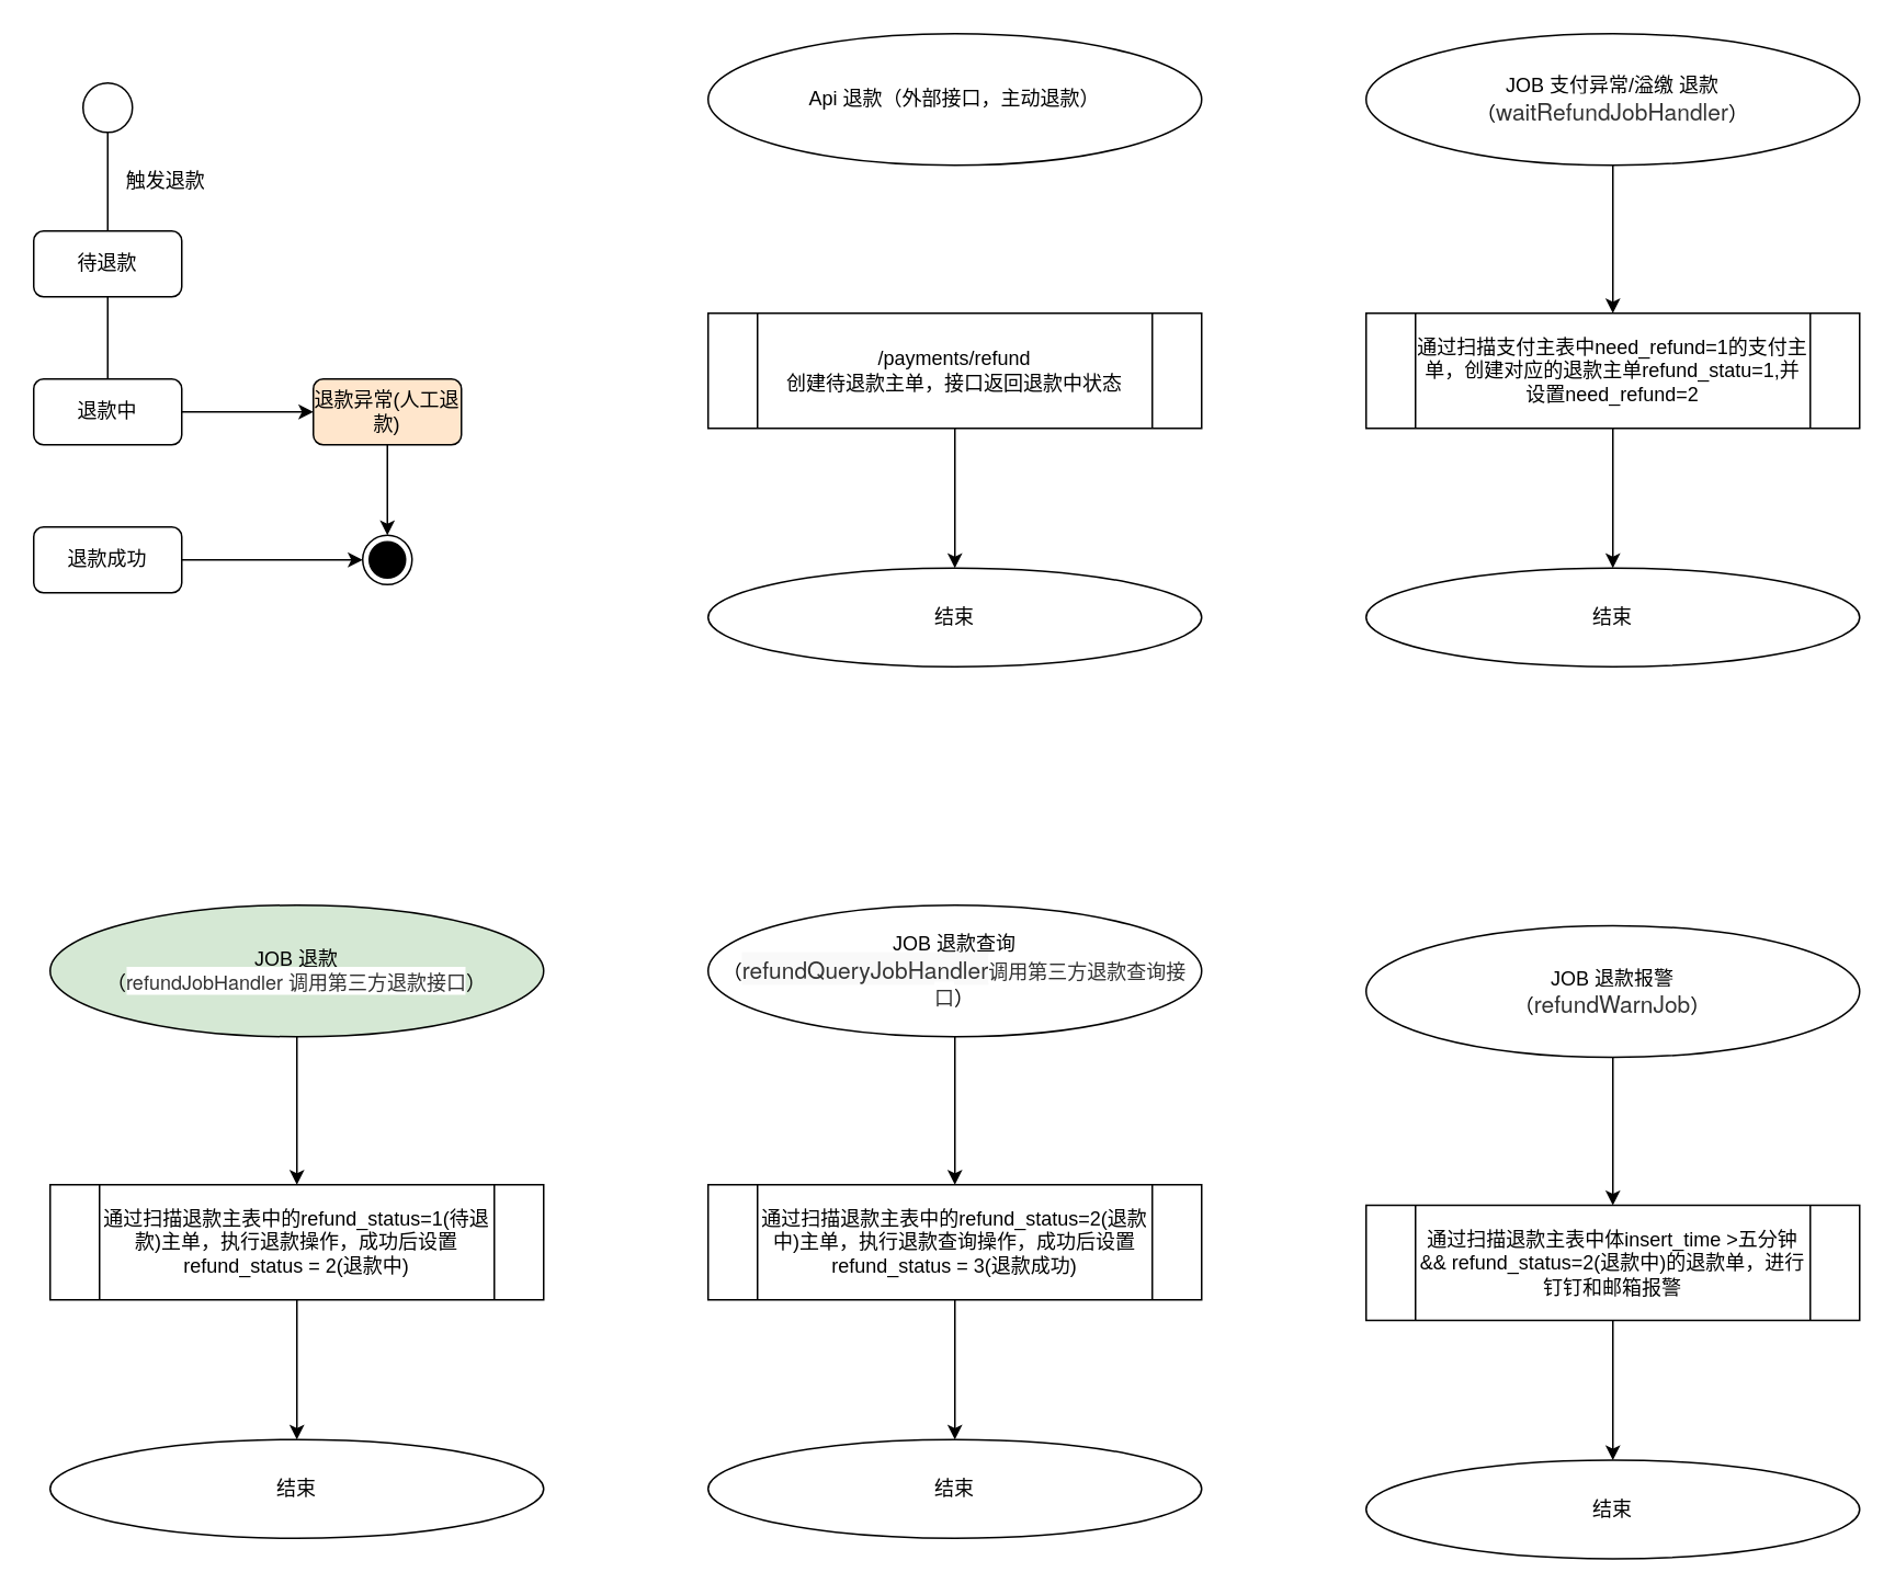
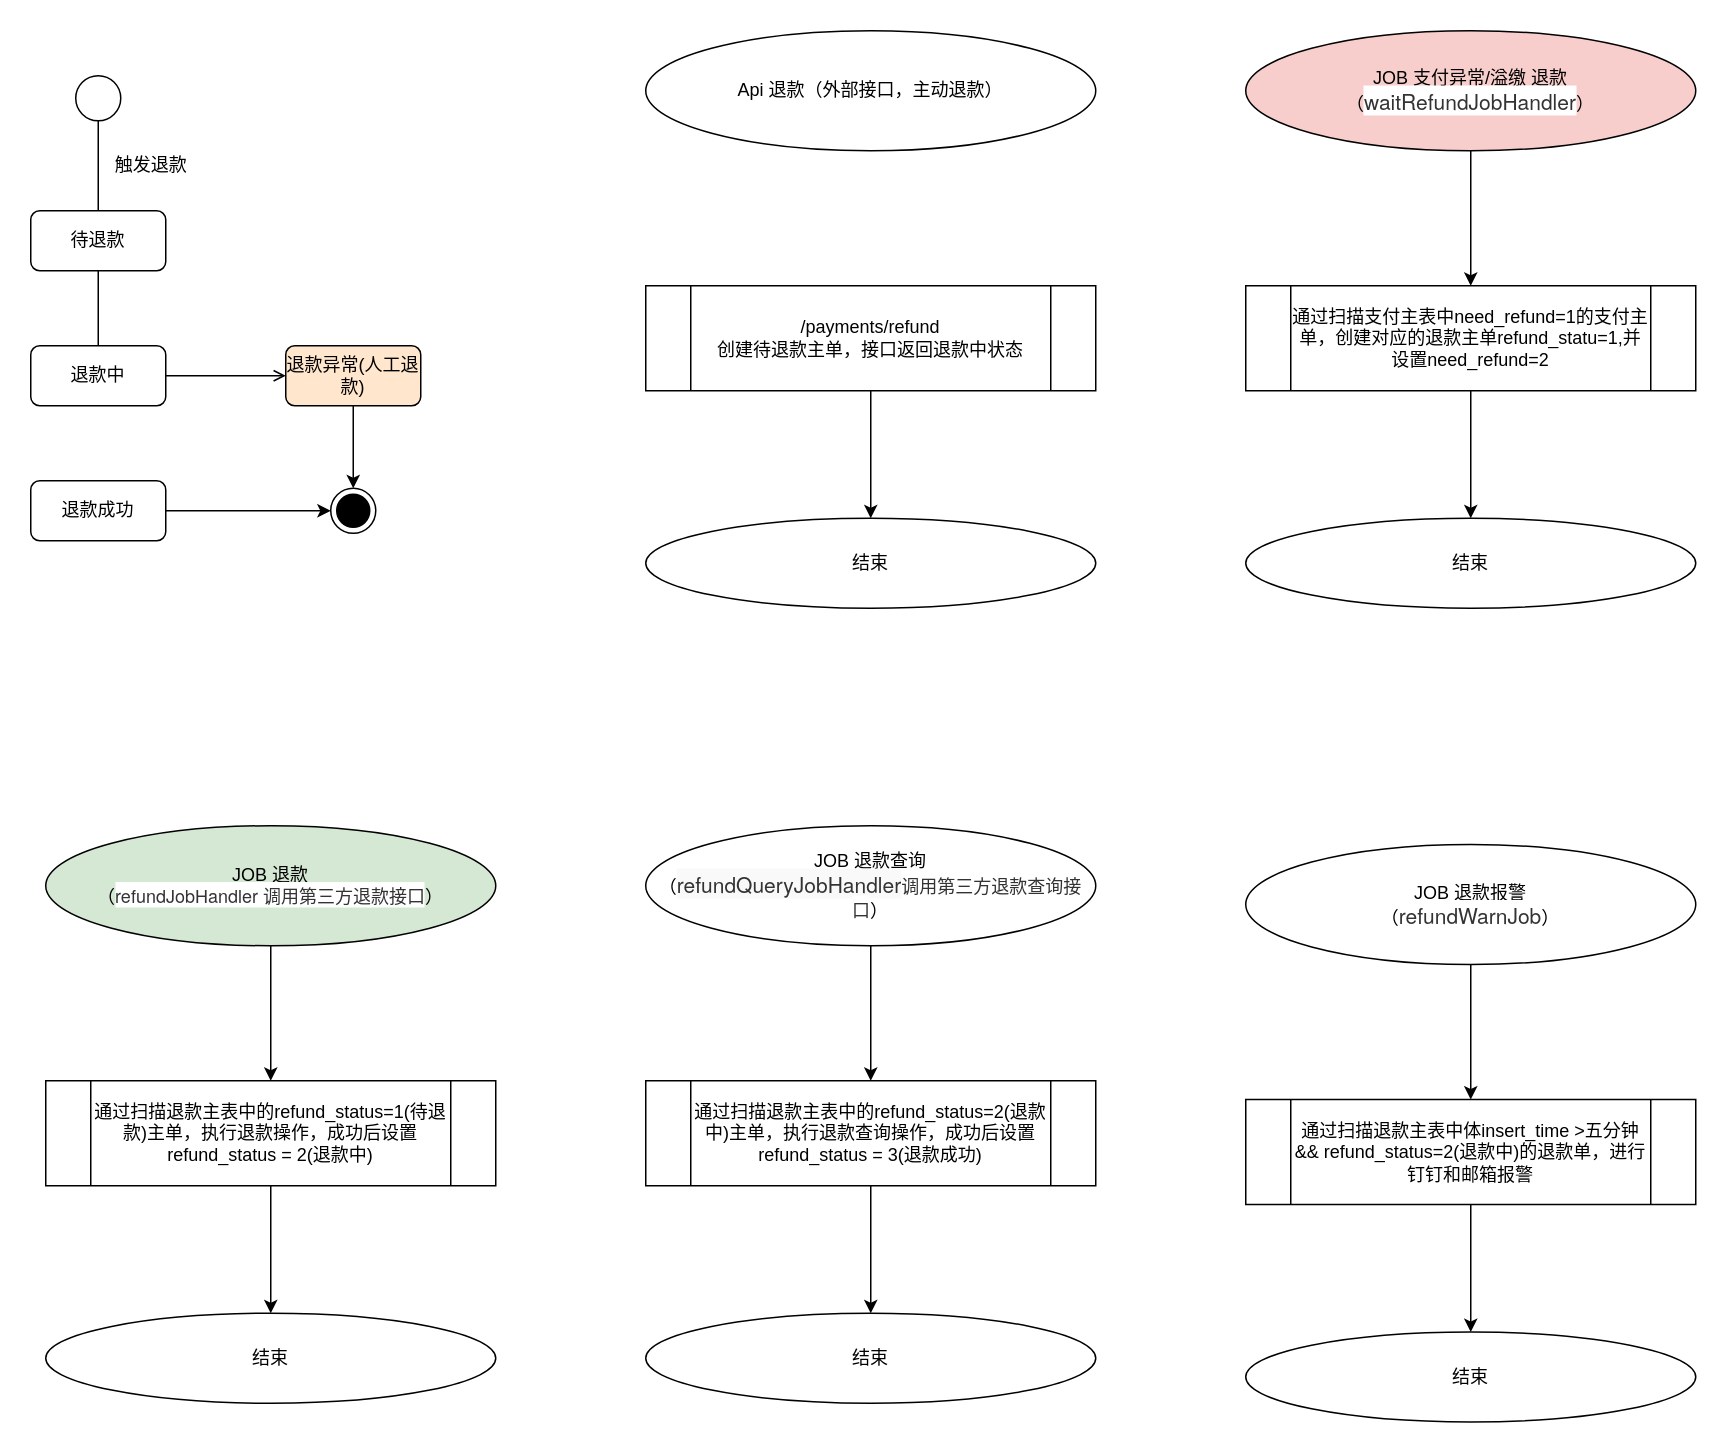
  <mxCell id="0" />
  <mxCell id="1" parent="0" />
  <mxCell id="2" value="" style="edgeStyle=orthogonalEdgeStyle;rounded=0;orthogonalLoop=1;jettySize=auto;html=1;" edge="1" parent="1" source="3" target="5"><mxGeometry relative="1" as="geometry" /></mxCell>
- <mxCell id="3" value="JOB 支付异常/溢缴 退款&lt;br&gt;（&lt;span style=&quot;color: rgb(51 , 51 , 51) ; font-family: &amp;#34;source sans pro&amp;#34; , &amp;#34;helvetica neue&amp;#34; , &amp;#34;helvetica&amp;#34; , &amp;#34;arial&amp;#34; , sans-serif ; font-size: 14px ; background-color: rgb(255 , 255 , 255)&quot;&gt;waitRefundJobHandler&lt;/span&gt;）" style="ellipse;whiteSpace=wrap;html=1;" vertex="1" parent="1"><mxGeometry x="830" y="20" width="300" height="80" as="geometry" /></mxCell>
+ <mxCell id="3" value="JOB 支付异常/溢缴 退款&lt;br&gt;（&lt;span style=&quot;color: rgb(51 , 51 , 51) ; font-family: &amp;#34;source sans pro&amp;#34; , &amp;#34;helvetica neue&amp;#34; , &amp;#34;helvetica&amp;#34; , &amp;#34;arial&amp;#34; , sans-serif ; font-size: 14px ; background-color: rgb(255 , 255 , 255)&quot;&gt;waitRefundJobHandler&lt;/span&gt;）" style="ellipse;whiteSpace=wrap;html=1;fillColor=#f8cecc;" vertex="1" parent="1"><mxGeometry x="830" y="20" width="300" height="80" as="geometry" /></mxCell>
  <mxCell id="4" value="" style="edgeStyle=orthogonalEdgeStyle;rounded=0;orthogonalLoop=1;jettySize=auto;html=1;" edge="1" parent="1" source="5" target="6"><mxGeometry relative="1" as="geometry" /></mxCell>
  <mxCell id="5" value="通过扫描支付主表中need_refund=1的支付主单，创建对应的退款主单refund_statu=1,并设置need_refund=2" style="shape=process;whiteSpace=wrap;html=1;backgroundOutline=1;" vertex="1" parent="1"><mxGeometry x="830" y="190" width="300" height="70" as="geometry" /></mxCell>
  <mxCell id="6" value="结束" style="ellipse;whiteSpace=wrap;html=1;" vertex="1" parent="1"><mxGeometry x="830" y="345" width="300" height="60" as="geometry" /></mxCell>
  <mxCell id="7" value="Api 退款（外部接口，主动退款）" style="ellipse;whiteSpace=wrap;html=1;" vertex="1" parent="1"><mxGeometry x="430" y="20" width="300" height="80" as="geometry" /></mxCell>
  <mxCell id="8" value="" style="edgeStyle=orthogonalEdgeStyle;rounded=0;orthogonalLoop=1;jettySize=auto;html=1;" edge="1" parent="1" source="9" target="10"><mxGeometry relative="1" as="geometry" /></mxCell>
  <mxCell id="9" value="/payments/refund&lt;br&gt;创建待退款主单，接口返回退款中状态" style="shape=process;whiteSpace=wrap;html=1;backgroundOutline=1;" vertex="1" parent="1"><mxGeometry x="430" y="190" width="300" height="70" as="geometry" /></mxCell>
  <mxCell id="10" value="结束" style="ellipse;whiteSpace=wrap;html=1;" vertex="1" parent="1"><mxGeometry x="430" y="345" width="300" height="60" as="geometry" /></mxCell>
  <mxCell id="11" value="" style="edgeStyle=orthogonalEdgeStyle;rounded=0;orthogonalLoop=1;jettySize=auto;html=1;" edge="1" parent="1" source="12" target="14"><mxGeometry relative="1" as="geometry" /></mxCell>
  <mxCell id="12" value="&lt;font style=&quot;font-size: 12px&quot;&gt;JOB 退款&lt;br&gt;&lt;font style=&quot;font-size: 12px&quot;&gt;（&lt;span style=&quot;color: rgb(51 , 51 , 51) ; font-family: &amp;#34;source sans pro&amp;#34; , &amp;#34;helvetica neue&amp;#34; , &amp;#34;helvetica&amp;#34; , &amp;#34;arial&amp;#34; , sans-serif ; background-color: rgb(255 , 255 , 255)&quot;&gt;refundJobHandler 调用第三方退款接口&lt;/span&gt;）&lt;/font&gt;&lt;/font&gt;" style="ellipse;whiteSpace=wrap;html=1;fillColor=#d5e8d4;" vertex="1" parent="1"><mxGeometry x="30" y="550" width="300" height="80" as="geometry" /></mxCell>
  <mxCell id="13" value="" style="edgeStyle=orthogonalEdgeStyle;rounded=0;orthogonalLoop=1;jettySize=auto;html=1;" edge="1" parent="1" source="14" target="15"><mxGeometry relative="1" as="geometry" /></mxCell>
  <mxCell id="14" value="通过扫描退款主表中的refund_status=1(待退款)主单，执行退款操作，成功后设置refund_status = 2(退款中)" style="shape=process;whiteSpace=wrap;html=1;backgroundOutline=1;" vertex="1" parent="1"><mxGeometry x="30" y="720" width="300" height="70" as="geometry" /></mxCell>
  <mxCell id="15" value="结束" style="ellipse;whiteSpace=wrap;html=1;" vertex="1" parent="1"><mxGeometry x="30" y="875" width="300" height="60" as="geometry" /></mxCell>
  <mxCell id="16" value="" style="edgeStyle=orthogonalEdgeStyle;rounded=0;orthogonalLoop=1;jettySize=auto;html=1;" edge="1" parent="1" source="17" target="19"><mxGeometry relative="1" as="geometry" /></mxCell>
  <mxCell id="17" value="&lt;font style=&quot;font-size: 12px&quot;&gt;JOB 退款查询&lt;br&gt;&lt;font style=&quot;font-size: 12px&quot;&gt;（&lt;span style=&quot;color: rgb(51 , 51 , 51) ; font-family: &amp;#34;source sans pro&amp;#34; , &amp;#34;helvetica neue&amp;#34; , &amp;#34;helvetica&amp;#34; , &amp;#34;arial&amp;#34; , sans-serif ; font-size: 14px ; background-color: rgb(249 , 249 , 249)&quot;&gt;refundQueryJobHandler&lt;/span&gt;&lt;span style=&quot;color: rgb(51 , 51 , 51) ; font-family: &amp;#34;source sans pro&amp;#34; , &amp;#34;helvetica neue&amp;#34; , &amp;#34;helvetica&amp;#34; , &amp;#34;arial&amp;#34; , sans-serif ; background-color: rgb(255 , 255 , 255)&quot;&gt;调用第三方退款查询接口&lt;/span&gt;）&lt;/font&gt;&lt;/font&gt;" style="ellipse;whiteSpace=wrap;html=1;" vertex="1" parent="1"><mxGeometry x="430" y="550" width="300" height="80" as="geometry" /></mxCell>
  <mxCell id="18" value="" style="edgeStyle=orthogonalEdgeStyle;rounded=0;orthogonalLoop=1;jettySize=auto;html=1;" edge="1" parent="1" source="19" target="20"><mxGeometry relative="1" as="geometry" /></mxCell>
  <mxCell id="19" value="通过扫描退款主表中的refund_status=2(退款中)主单，执行退款查询操作，成功后设置refund_status = 3(退款成功)" style="shape=process;whiteSpace=wrap;html=1;backgroundOutline=1;" vertex="1" parent="1"><mxGeometry x="430" y="720" width="300" height="70" as="geometry" /></mxCell>
  <mxCell id="20" value="结束" style="ellipse;whiteSpace=wrap;html=1;" vertex="1" parent="1"><mxGeometry x="430" y="875" width="300" height="60" as="geometry" /></mxCell>
  <mxCell id="21" value="" style="edgeStyle=orthogonalEdgeStyle;rounded=0;orthogonalLoop=1;jettySize=auto;html=1;" edge="1" parent="1" source="22" target="24"><mxGeometry relative="1" as="geometry" /></mxCell>
  <mxCell id="22" value="&lt;font style=&quot;font-size: 12px&quot;&gt;JOB 退款报警&lt;br&gt;&lt;font style=&quot;font-size: 12px&quot;&gt;（&lt;span style=&quot;color: rgb(51 , 51 , 51) ; font-family: &amp;#34;source sans pro&amp;#34; , &amp;#34;helvetica neue&amp;#34; , &amp;#34;helvetica&amp;#34; , &amp;#34;arial&amp;#34; , sans-serif ; font-size: 14px ; background-color: rgb(255 , 255 , 255)&quot;&gt;refundWarnJob&lt;/span&gt;）&lt;/font&gt;&lt;/font&gt;" style="ellipse;whiteSpace=wrap;html=1;" vertex="1" parent="1"><mxGeometry x="830" y="562.5" width="300" height="80" as="geometry" /></mxCell>
  <mxCell id="23" value="" style="edgeStyle=orthogonalEdgeStyle;rounded=0;orthogonalLoop=1;jettySize=auto;html=1;" edge="1" parent="1" source="24" target="25"><mxGeometry relative="1" as="geometry" /></mxCell>
  <mxCell id="24" value="通过扫描退款主表中体insert_time &amp;gt;五分钟 &amp;amp;&amp;amp; refund_status=2(退款中)的退款单，进行钉钉和邮箱报警" style="shape=process;whiteSpace=wrap;html=1;backgroundOutline=1;" vertex="1" parent="1"><mxGeometry x="830" y="732.5" width="300" height="70" as="geometry" /></mxCell>
  <mxCell id="25" value="结束" style="ellipse;whiteSpace=wrap;html=1;" vertex="1" parent="1"><mxGeometry x="830" y="887.5" width="300" height="60" as="geometry" /></mxCell>
  <mxCell id="26" value="" style="ellipse;html=1;" vertex="1" parent="1"><mxGeometry x="50" y="50" width="30" height="30" as="geometry" /></mxCell>
  <mxCell id="27" value="" style="endArrow=open;html=1;rounded=0;align=center;verticalAlign=top;endFill=0;labelBackgroundColor=none;endSize=6;" edge="1" source="26" parent="1"><mxGeometry relative="1" as="geometry"><mxPoint x="65" y="160" as="targetPoint" /></mxGeometry></mxCell>
  <mxCell id="28" value="触发退款" style="text;html=1;align=center;verticalAlign=middle;resizable=0;points=[];autosize=1;strokeColor=none;" vertex="1" parent="1"><mxGeometry x="70" y="100" width="60" height="20" as="geometry" /></mxCell>
  <mxCell id="29" value="" style="edgeStyle=orthogonalEdgeStyle;rounded=0;orthogonalLoop=1;jettySize=auto;html=1;" edge="1" parent="1" source="30"><mxGeometry relative="1" as="geometry"><mxPoint x="65" y="250" as="targetPoint" /></mxGeometry></mxCell>
  <mxCell id="30" value="待退款" style="rounded=1;whiteSpace=wrap;html=1;" vertex="1" parent="1"><mxGeometry x="20" y="140" width="90" height="40" as="geometry" /></mxCell>
- <mxCell id="31" value="" style="edgeStyle=orthogonalEdgeStyle;rounded=0;orthogonalLoop=1;jettySize=auto;html=1;" edge="1" parent="1" source="32" target="36"><mxGeometry relative="1" as="geometry" /></mxCell>
+ <mxCell id="31" value="" style="edgeStyle=orthogonalEdgeStyle;rounded=0;orthogonalLoop=1;jettySize=auto;html=1;endArrow=open;" edge="1" parent="1" source="32" target="36"><mxGeometry relative="1" as="geometry" /></mxCell>
  <mxCell id="32" value="退款中" style="rounded=1;whiteSpace=wrap;html=1;" vertex="1" parent="1"><mxGeometry x="20" y="230" width="90" height="40" as="geometry" /></mxCell>
  <mxCell id="33" value="" style="edgeStyle=orthogonalEdgeStyle;rounded=0;orthogonalLoop=1;jettySize=auto;html=1;" edge="1" parent="1" source="34" target="37"><mxGeometry relative="1" as="geometry" /></mxCell>
  <mxCell id="34" value="退款成功" style="rounded=1;whiteSpace=wrap;html=1;" vertex="1" parent="1"><mxGeometry x="20" y="320" width="90" height="40" as="geometry" /></mxCell>
  <mxCell id="35" value="" style="edgeStyle=orthogonalEdgeStyle;rounded=0;orthogonalLoop=1;jettySize=auto;html=1;" edge="1" parent="1" source="36" target="37"><mxGeometry relative="1" as="geometry" /></mxCell>
  <mxCell id="36" value="退款异常(人工退款)" style="rounded=1;whiteSpace=wrap;html=1;fillColor=#ffe6cc;" vertex="1" parent="1"><mxGeometry x="190" y="230" width="90" height="40" as="geometry" /></mxCell>
  <mxCell id="37" value="" style="ellipse;html=1;shape=endState;fillColor=#000000;strokeColor=#000000;" vertex="1" parent="1"><mxGeometry x="220" y="325" width="30" height="30" as="geometry" /></mxCell>
